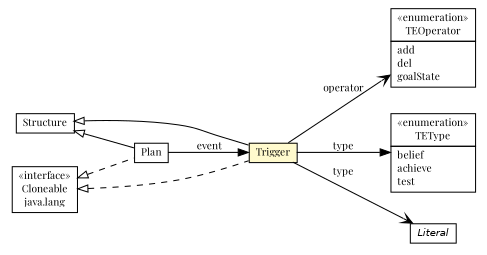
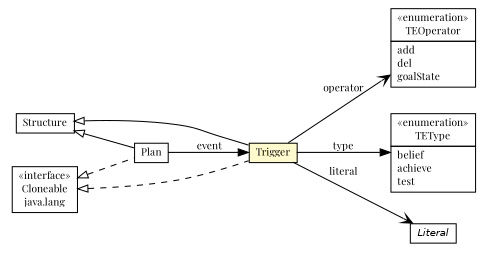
  digraph {
    fontname="Playfair Display"
    nodesep=0.25
    rankdir=LR
    ranksep=0.5
    node [fontcolor=black fontname="Playfair Display" fontsize=10.0 shape=plaintext]
    edge [fontname="Playfair Display" fontsize=10.0 headport=p labelfontname=Helvetica labelfontsize=10 tailport=p]
    n1 [label=<<table title="jason.asSyntax.Trigger" border="0" cellborder="1" cellspacing="0" cellpadding="2" port="p" bgcolor="lemonChiffon" href="./Trigger.html"> 		<tr><td><table border="0" cellspacing="0" cellpadding="1"> <tr><td align="center" balign="center"> Trigger </td></tr> 		</table></td></tr> 		</table>>]
    n2 [label=<<table title="jason.asSyntax.Trigger.TEOperator" border="0" cellborder="1" cellspacing="0" cellpadding="2" port="p" href="./Trigger.TEOperator.html"> 		<tr><td><table border="0" cellspacing="0" cellpadding="1"> <tr><td align="center" balign="center"> &#171;enumeration&#187; </td></tr> <tr><td align="center" balign="center"> TEOperator </td></tr> 		</table></td></tr> 		<tr><td><table border="0" cellspacing="0" cellpadding="1"> <tr><td align="left" balign="left"> add </td></tr> <tr><td align="left" balign="left"> del </td></tr> <tr><td align="left" balign="left"> goalState </td></tr> 		</table></td></tr> 		</table>>]
    n3 [label=<<table title="jason.asSyntax.Trigger.TEType" border="0" cellborder="1" cellspacing="0" cellpadding="2" port="p" href="./Trigger.TEType.html"> 		<tr><td><table border="0" cellspacing="0" cellpadding="1"> <tr><td align="center" balign="center"> &#171;enumeration&#187; </td></tr> <tr><td align="center" balign="center"> TEType </td></tr> 		</table></td></tr> 		<tr><td><table border="0" cellspacing="0" cellpadding="1"> <tr><td align="left" balign="left"> belief </td></tr> <tr><td align="left" balign="left"> achieve </td></tr> <tr><td align="left" balign="left"> test </td></tr> 		</table></td></tr> 		</table>>]
    n4 [label=<<table title="jason.asSyntax.Literal" border="0" cellborder="1" cellspacing="0" cellpadding="2" port="p" href="./Literal.html"> 		<tr><td><table border="0" cellspacing="0" cellpadding="1"> <tr><td align="center" balign="center"><font face="Helvetica-Oblique"> Literal </font></td></tr> 		</table></td></tr> 		</table>>]
    n5 [label=<<table title="jason.asSyntax.Structure" border="0" cellborder="1" cellspacing="0" cellpadding="2" port="p" href="./Structure.html"> 		<tr><td><table border="0" cellspacing="0" cellpadding="1"> <tr><td align="center" balign="center"> Structure </td></tr> 		</table></td></tr> 		</table>>]
    n6 [label=<<table title="jason.asSyntax.Plan" border="0" cellborder="1" cellspacing="0" cellpadding="2" port="p" href="./Plan.html"> 		<tr><td><table border="0" cellspacing="0" cellpadding="1"> <tr><td align="center" balign="center"> Plan </td></tr> 		</table></td></tr> 		</table>>]
    n7 [label=<<table title="java.lang.Cloneable" border="0" cellborder="1" cellspacing="0" cellpadding="2" port="p" href="http://java.sun.com/j2se/1.4.2/docs/api/java/lang/Cloneable.html"> 		<tr><td><table border="0" cellspacing="0" cellpadding="1"> <tr><td align="center" balign="center"> &#171;interface&#187; </td></tr> <tr><td align="center" balign="center"> Cloneable </td></tr> <tr><td align="center" balign="center"> java.lang </td></tr> 		</table></td></tr> 		</table>>]
    n1 -> n2 [arrowhead=open color=black fontcolor=black label=operator]
    n1 -> n3 [arrowhead=normal color=black fontcolor=black label=type]
-   n1 -> n4 [arrowhead=open color=black fontcolor=black label=type]
+   n1 -> n4 [arrowhead=open color=black fontcolor=black label=literal]
    n5 -> n1 [arrowtail=empty dir=back fontsize=10]
    n5 -> n6 [arrowtail=empty dir=back fontsize=10]
    n6 -> n1 [arrowhead=normal color=black fontcolor=black label=event]
    n7 -> n1 [arrowtail=empty dir=back fontsize=10 style=dashed]
    n7 -> n6 [arrowtail=empty dir=back fontsize=10 style=dashed]
  }
